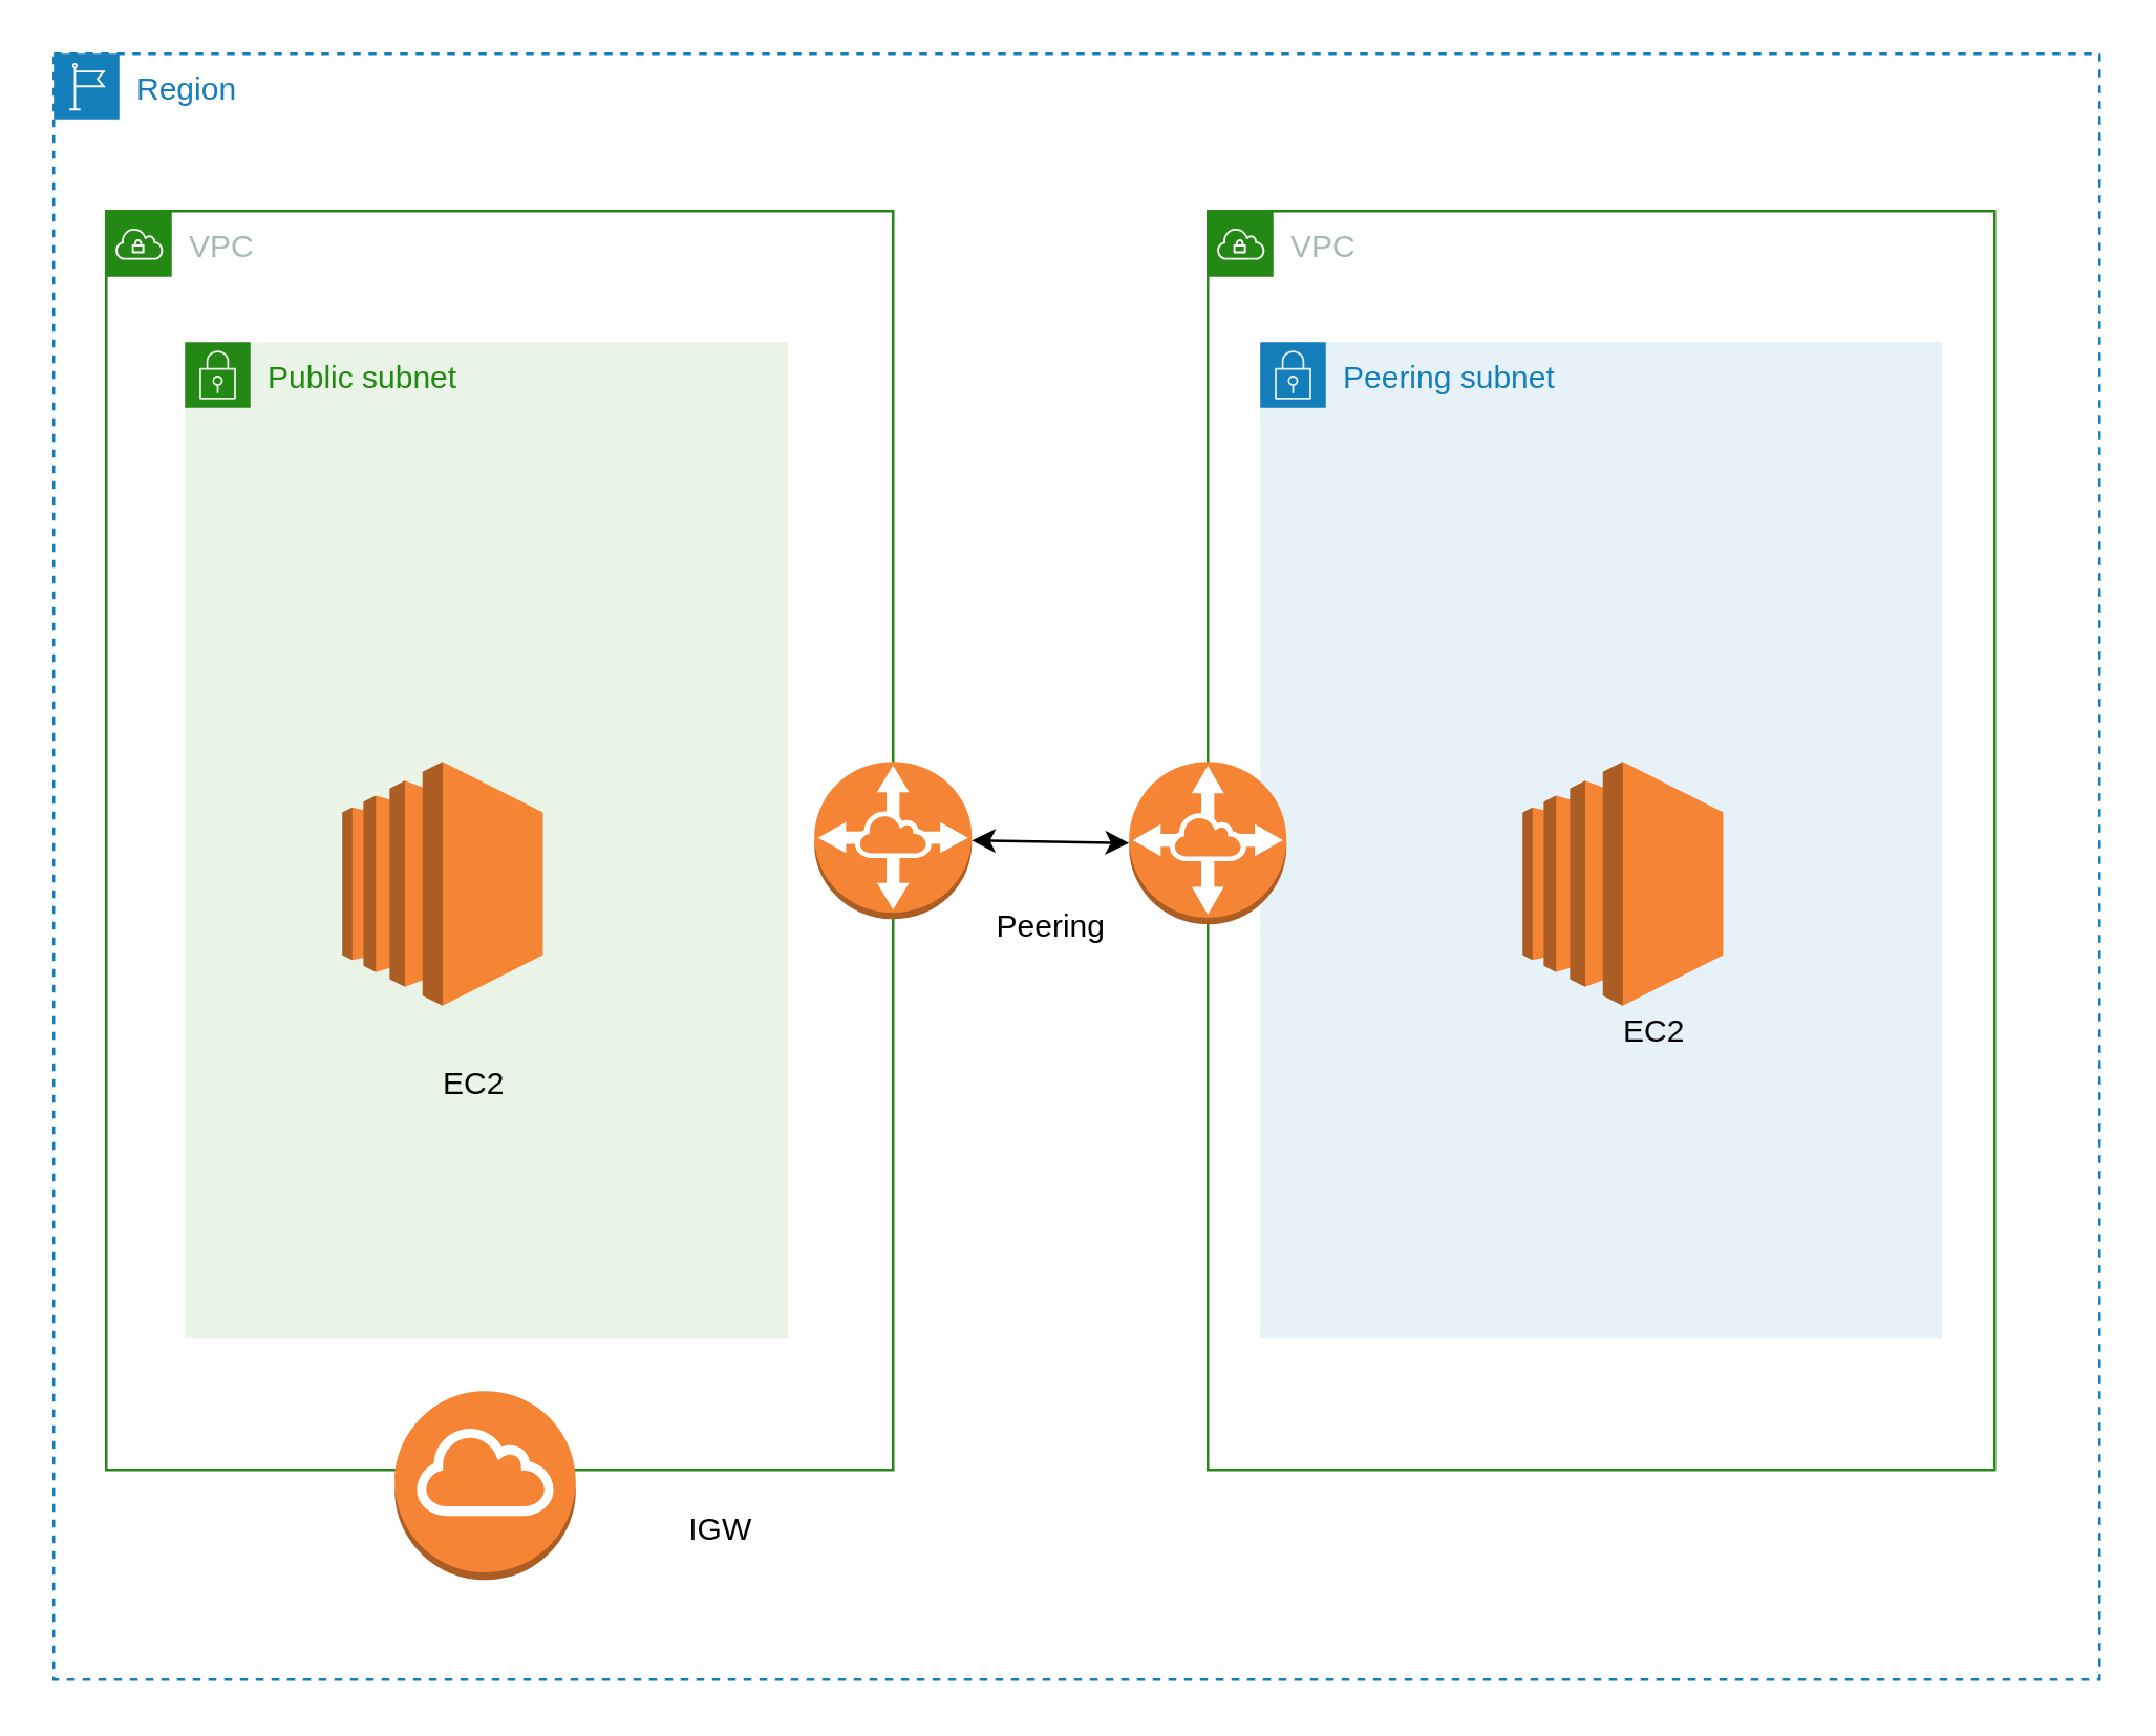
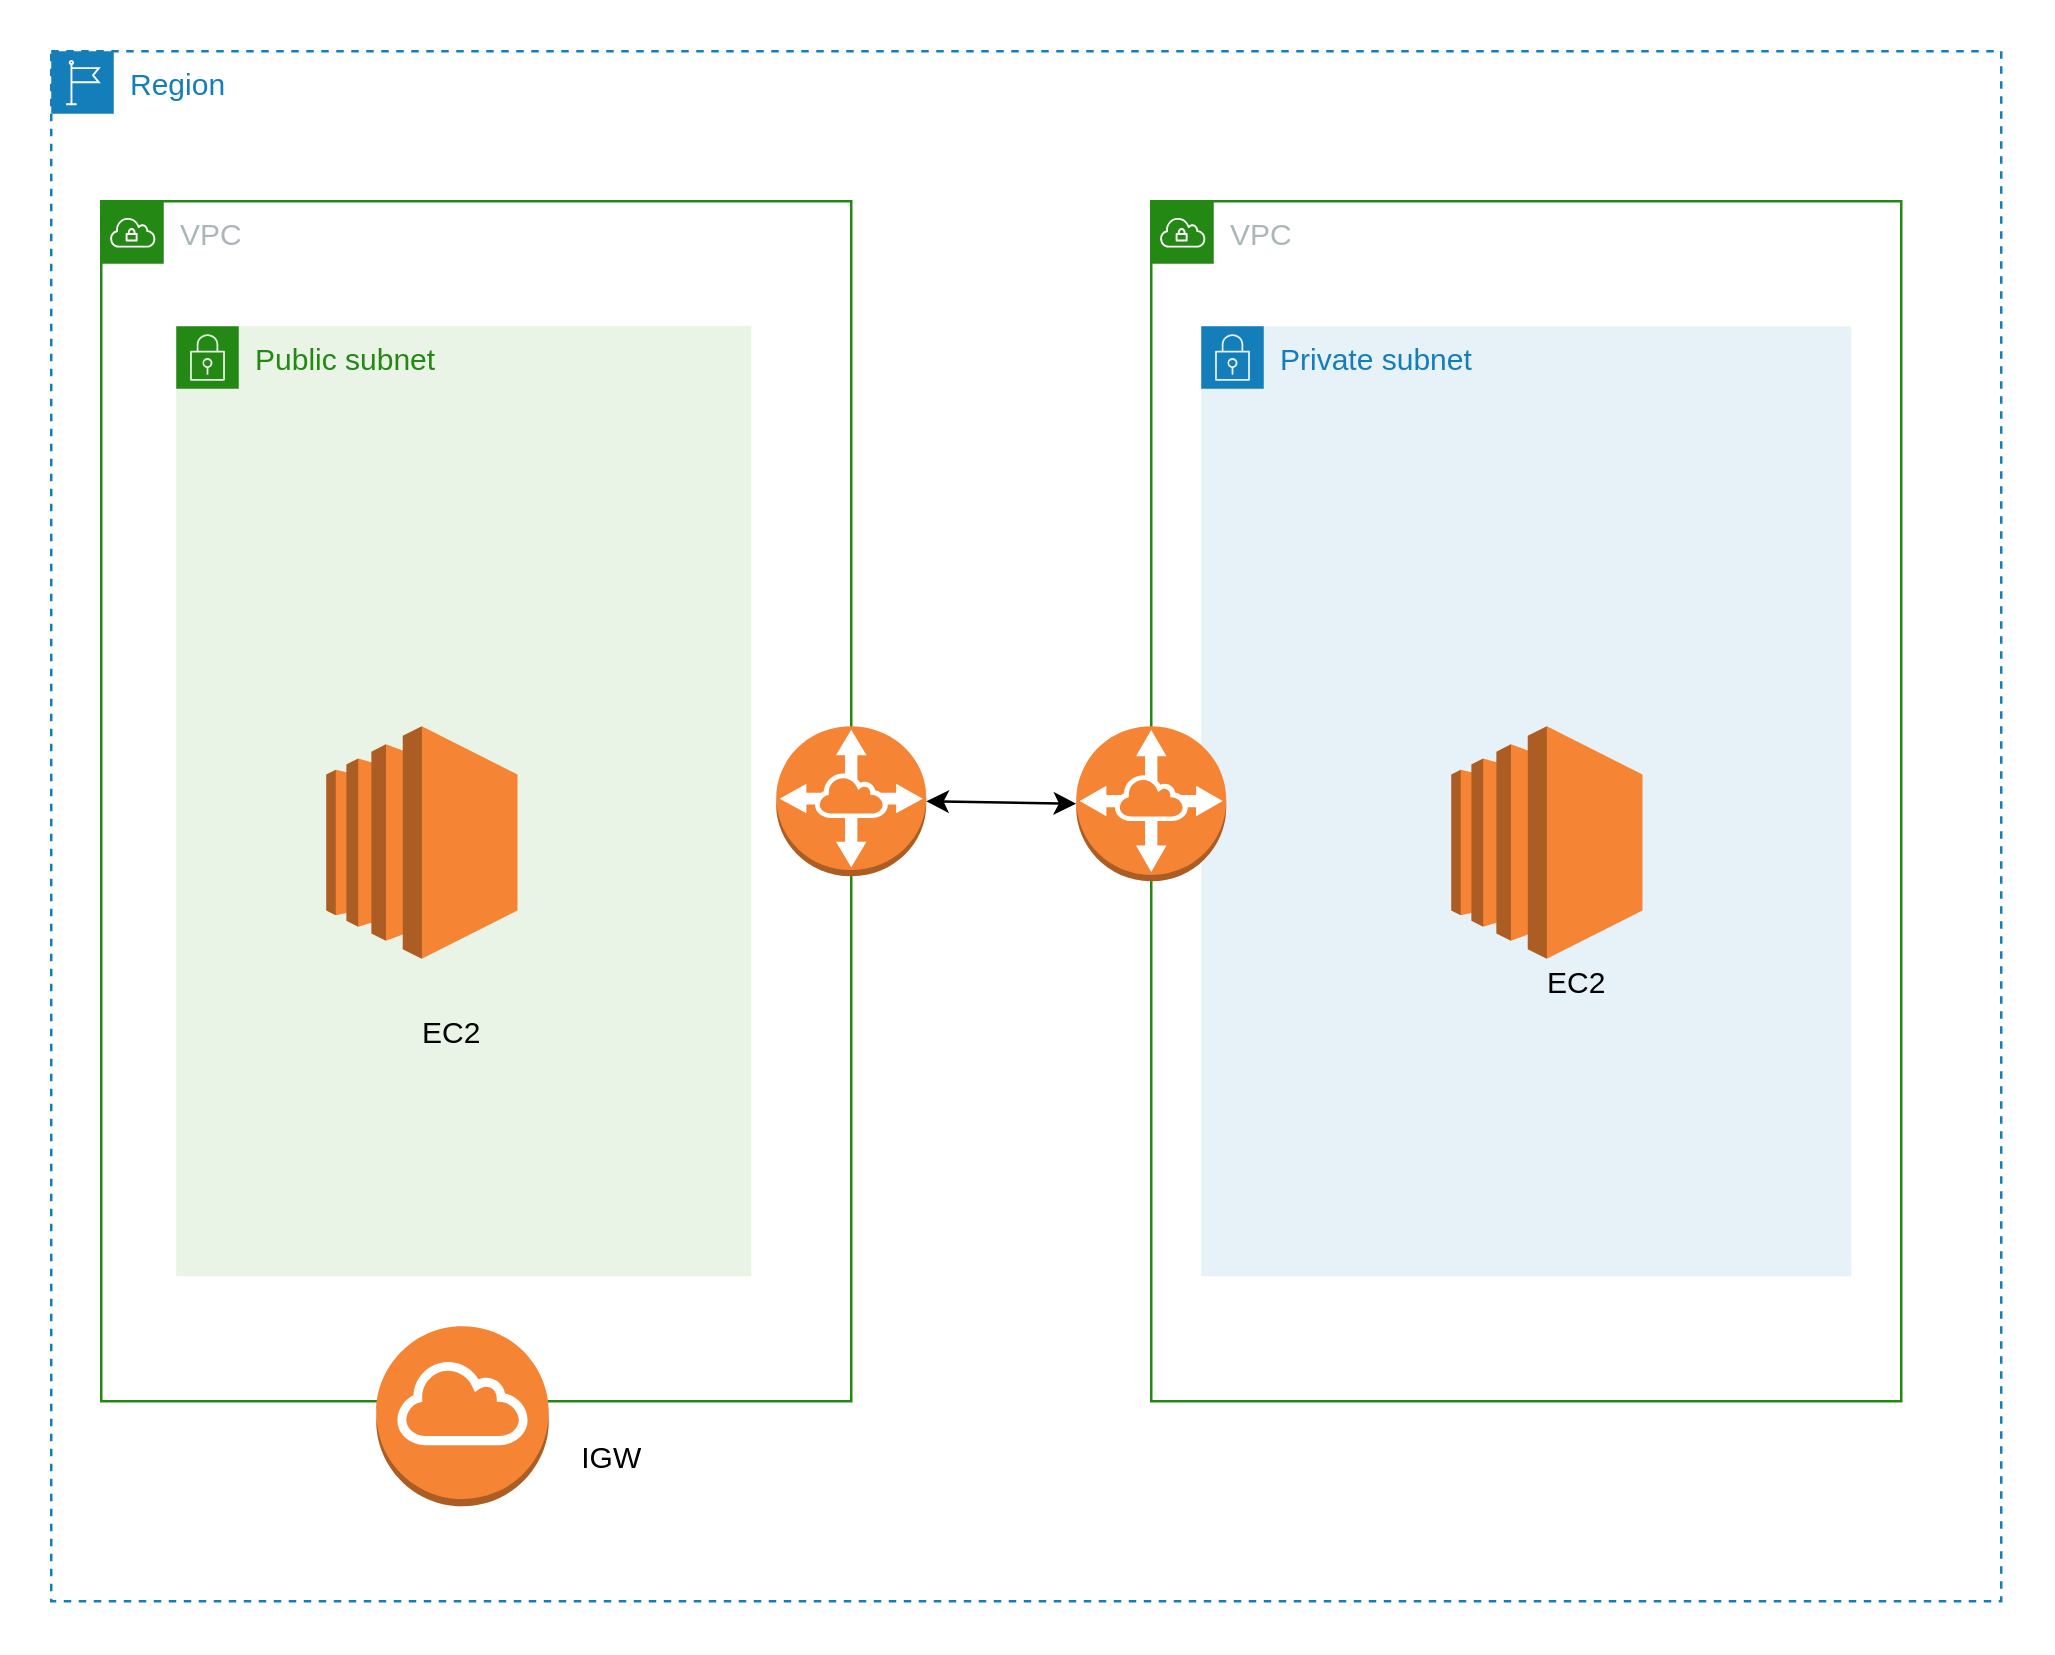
  <mxCell id="0" />
  <mxCell id="1" parent="0" />
  <mxCell id="2" value="Region" style="points=[[0,0],[0.25,0],[0.5,0],[0.75,0],[1,0],[1,0.25],[1,0.5],[1,0.75],[1,1],[0.75,1],[0.5,1],[0.25,1],[0,1],[0,0.75],[0,0.5],[0,0.25]];outlineConnect=0;gradientColor=none;html=1;whiteSpace=wrap;fontSize=12;fontStyle=0;container=1;pointerEvents=0;collapsible=0;recursiveResize=0;shape=mxgraph.aws4.group;grIcon=mxgraph.aws4.group_region;strokeColor=#147EBA;fillColor=none;verticalAlign=top;align=left;spacingLeft=30;fontColor=#147EBA;dashed=1;" vertex="1" parent="1"><mxGeometry x="20" y="20" width="780" height="620" as="geometry" /></mxCell>
  <mxCell id="3" value="VPC" style="points=[[0,0],[0.25,0],[0.5,0],[0.75,0],[1,0],[1,0.25],[1,0.5],[1,0.75],[1,1],[0.75,1],[0.5,1],[0.25,1],[0,1],[0,0.75],[0,0.5],[0,0.25]];outlineConnect=0;gradientColor=none;html=1;whiteSpace=wrap;fontSize=12;fontStyle=0;container=1;pointerEvents=0;collapsible=0;recursiveResize=0;shape=mxgraph.aws4.group;grIcon=mxgraph.aws4.group_vpc;strokeColor=#248814;fillColor=none;verticalAlign=top;align=left;spacingLeft=30;fontColor=#AAB7B8;dashed=0;" vertex="1" parent="2"><mxGeometry x="20" y="60" width="300" height="480" as="geometry" /></mxCell>
  <mxCell id="4" value="Public subnet" style="points=[[0,0],[0.25,0],[0.5,0],[0.75,0],[1,0],[1,0.25],[1,0.5],[1,0.75],[1,1],[0.75,1],[0.5,1],[0.25,1],[0,1],[0,0.75],[0,0.5],[0,0.25]];outlineConnect=0;gradientColor=none;html=1;whiteSpace=wrap;fontSize=12;fontStyle=0;container=1;pointerEvents=0;collapsible=0;recursiveResize=0;shape=mxgraph.aws4.group;grIcon=mxgraph.aws4.group_security_group;grStroke=0;strokeColor=#248814;fillColor=#E9F3E6;verticalAlign=top;align=left;spacingLeft=30;fontColor=#248814;dashed=0;" vertex="1" parent="3"><mxGeometry x="30" y="50" width="230" height="380" as="geometry" /></mxCell>
  <mxCell id="5" value="" style="outlineConnect=0;dashed=0;verticalLabelPosition=bottom;verticalAlign=top;align=center;html=1;shape=mxgraph.aws3.ec2;fillColor=#F58534;gradientColor=none;" vertex="1" parent="4"><mxGeometry x="60" y="160" width="76.5" height="93" as="geometry" /></mxCell>
  <mxCell id="6" value="VPC" style="points=[[0,0],[0.25,0],[0.5,0],[0.75,0],[1,0],[1,0.25],[1,0.5],[1,0.75],[1,1],[0.75,1],[0.5,1],[0.25,1],[0,1],[0,0.75],[0,0.5],[0,0.25]];outlineConnect=0;gradientColor=none;html=1;whiteSpace=wrap;fontSize=12;fontStyle=0;container=1;pointerEvents=0;collapsible=0;recursiveResize=0;shape=mxgraph.aws4.group;grIcon=mxgraph.aws4.group_vpc;strokeColor=#248814;fillColor=none;verticalAlign=top;align=left;spacingLeft=30;fontColor=#AAB7B8;dashed=0;" vertex="1" parent="2"><mxGeometry x="440" y="60" width="300" height="480" as="geometry" /></mxCell>
- <mxCell id="7" value="Peering subnet" style="points=[[0,0],[0.25,0],[0.5,0],[0.75,0],[1,0],[1,0.25],[1,0.5],[1,0.75],[1,1],[0.75,1],[0.5,1],[0.25,1],[0,1],[0,0.75],[0,0.5],[0,0.25]];outlineConnect=0;gradientColor=none;html=1;whiteSpace=wrap;fontSize=12;fontStyle=0;container=1;pointerEvents=0;collapsible=0;recursiveResize=0;shape=mxgraph.aws4.group;grIcon=mxgraph.aws4.group_security_group;grStroke=0;strokeColor=#147EBA;fillColor=#E6F2F8;verticalAlign=top;align=left;spacingLeft=30;fontColor=#147EBA;dashed=0;" vertex="1" parent="6"><mxGeometry x="20" y="50" width="260" height="380" as="geometry" /></mxCell>
+ <mxCell id="7" value="Private subnet" style="points=[[0,0],[0.25,0],[0.5,0],[0.75,0],[1,0],[1,0.25],[1,0.5],[1,0.75],[1,1],[0.75,1],[0.5,1],[0.25,1],[0,1],[0,0.75],[0,0.5],[0,0.25]];outlineConnect=0;gradientColor=none;html=1;whiteSpace=wrap;fontSize=12;fontStyle=0;container=1;pointerEvents=0;collapsible=0;recursiveResize=0;shape=mxgraph.aws4.group;grIcon=mxgraph.aws4.group_security_group;grStroke=0;strokeColor=#147EBA;fillColor=#E6F2F8;verticalAlign=top;align=left;spacingLeft=30;fontColor=#147EBA;dashed=0;" vertex="1" parent="6"><mxGeometry x="20" y="50" width="260" height="380" as="geometry" /></mxCell>
  <mxCell id="8" value="" style="outlineConnect=0;dashed=0;verticalLabelPosition=bottom;verticalAlign=top;align=center;html=1;shape=mxgraph.aws3.ec2;fillColor=#F58534;gradientColor=none;" vertex="1" parent="7"><mxGeometry x="100" y="160" width="76.5" height="93" as="geometry" /></mxCell>
  <mxCell id="9" value="" style="outlineConnect=0;dashed=0;verticalLabelPosition=bottom;verticalAlign=top;align=center;html=1;shape=mxgraph.aws3.vpc_peering;fillColor=#F58534;gradientColor=none;" vertex="1" parent="6"><mxGeometry x="-30" y="210" width="60" height="62" as="geometry" /></mxCell>
  <mxCell id="10" value="" style="outlineConnect=0;dashed=0;verticalLabelPosition=bottom;verticalAlign=top;align=center;html=1;shape=mxgraph.aws3.vpc_peering;fillColor=#F58534;gradientColor=none;" vertex="1" parent="2"><mxGeometry x="290" y="270" width="60" height="60" as="geometry" /></mxCell>
  <mxCell id="11" value="" style="endArrow=classic;startArrow=classic;html=1;rounded=0;exitX=1;exitY=0.5;exitDx=0;exitDy=0;exitPerimeter=0;entryX=0;entryY=0.5;entryDx=0;entryDy=0;entryPerimeter=0;" edge="1" parent="2" source="10" target="9"><mxGeometry width="50" height="50" relative="1" as="geometry"><mxPoint x="430" y="340" as="sourcePoint" /><mxPoint x="480" y="290" as="targetPoint" /></mxGeometry></mxCell>
- <mxCell id="12" value="Peering" style="text;html=1;align=center;verticalAlign=middle;resizable=0;points=[];autosize=1;strokeColor=none;fillColor=none;" vertex="1" parent="2"><mxGeometry x="350" y="318" width="60" height="30" as="geometry" /></mxCell>
  <mxCell id="13" value="" style="outlineConnect=0;dashed=0;verticalLabelPosition=bottom;verticalAlign=top;align=center;html=1;shape=mxgraph.aws3.internet_gateway;fillColor=#F58534;gradientColor=none;" vertex="1" parent="2"><mxGeometry x="130" y="510" width="69" height="72" as="geometry" /></mxCell>
- <mxCell id="14" value="IGW" style="text;html=1;align=center;verticalAlign=middle;resizable=0;points=[];autosize=1;strokeColor=none;fillColor=none;" vertex="1" parent="2"><mxGeometry x="229" y="548" width="50" height="30" as="geometry" /></mxCell>
+ <mxCell id="14" value="IGW" style="text;html=1;align=center;verticalAlign=middle;resizable=0;points=[];autosize=1;strokeColor=none;fillColor=none;" vertex="1" parent="2"><mxGeometry x="199" y="548" width="50" height="30" as="geometry" /></mxCell>
  <mxCell id="15" value="EC2" style="text;html=1;align=center;verticalAlign=middle;resizable=0;points=[];autosize=1;strokeColor=none;fillColor=none;" vertex="1" parent="1"><mxGeometry x="155" y="398" width="50" height="30" as="geometry" /></mxCell>
  <mxCell id="16" value="EC2" style="text;html=1;align=center;verticalAlign=middle;resizable=0;points=[];autosize=1;strokeColor=none;fillColor=none;" vertex="1" parent="1"><mxGeometry x="605" y="378" width="50" height="30" as="geometry" /></mxCell>
